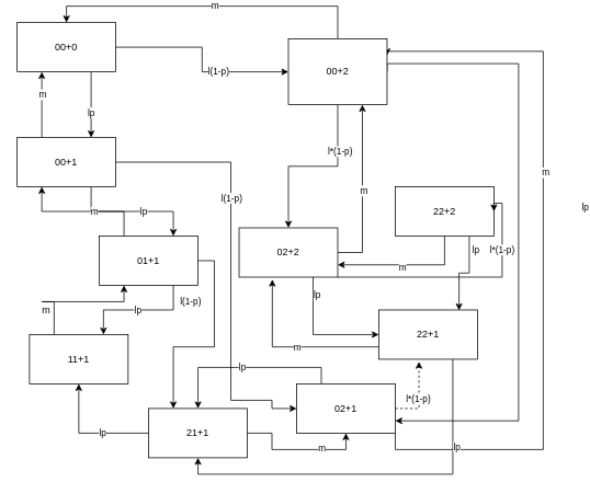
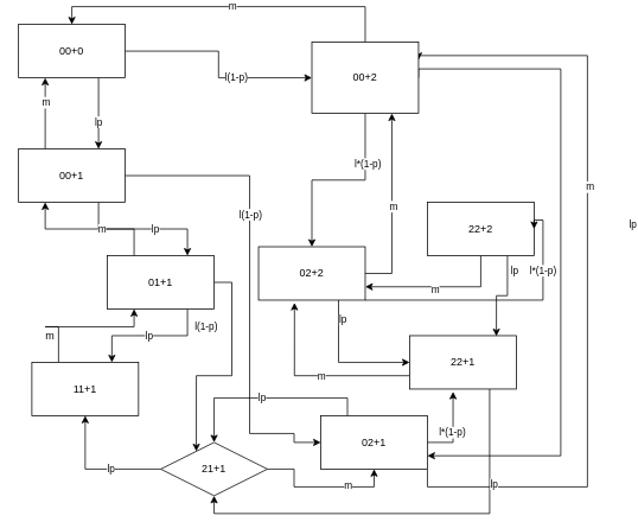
  <mxCell id="0" />
  <mxCell id="1" parent="0" />
  <mxCell id="2" style="edgeStyle=orthogonalEdgeStyle;rounded=0;orthogonalLoop=1;jettySize=auto;html=1;exitX=0.75;exitY=1;exitDx=0;exitDy=0;entryX=0.75;entryY=0;entryDx=0;entryDy=0;" edge="1" parent="1" source="6" target="13"><mxGeometry relative="1" as="geometry" /></mxCell>
  <mxCell id="3" value="lp" style="edgeLabel;html=1;align=center;verticalAlign=middle;resizable=0;points=[];" vertex="1" connectable="0" parent="2"><mxGeometry x="0.221" y="-1" relative="1" as="geometry"><mxPoint as="offset" /></mxGeometry></mxCell>
  <mxCell id="4" style="edgeStyle=orthogonalEdgeStyle;rounded=0;orthogonalLoop=1;jettySize=auto;html=1;exitX=1;exitY=0.5;exitDx=0;exitDy=0;entryX=0;entryY=0.5;entryDx=0;entryDy=0;" edge="1" parent="1" source="6" target="57"><mxGeometry relative="1" as="geometry" /></mxCell>
  <mxCell id="5" value="l(1-p)" style="edgeLabel;html=1;align=center;verticalAlign=middle;resizable=0;points=[];" vertex="1" connectable="0" parent="4"><mxGeometry x="0.283" y="1" relative="1" as="geometry"><mxPoint as="offset" /></mxGeometry></mxCell>
  <mxCell id="6" value="00+0" style="rounded=0;whiteSpace=wrap;html=1;" vertex="1" parent="1"><mxGeometry x="20" y="20" width="120" height="60" as="geometry" /></mxCell>
  <mxCell id="7" style="edgeStyle=orthogonalEdgeStyle;rounded=0;orthogonalLoop=1;jettySize=auto;html=1;exitX=0.75;exitY=1;exitDx=0;exitDy=0;entryX=0.75;entryY=0;entryDx=0;entryDy=0;" edge="1" parent="1" source="13" target="19"><mxGeometry relative="1" as="geometry" /></mxCell>
  <mxCell id="8" value="lp" style="edgeLabel;html=1;align=center;verticalAlign=middle;resizable=0;points=[];" vertex="1" connectable="0" parent="7"><mxGeometry x="0.16" relative="1" as="geometry"><mxPoint as="offset" /></mxGeometry></mxCell>
  <mxCell id="9" style="edgeStyle=orthogonalEdgeStyle;rounded=0;orthogonalLoop=1;jettySize=auto;html=1;exitX=0.25;exitY=0;exitDx=0;exitDy=0;entryX=0.25;entryY=1;entryDx=0;entryDy=0;" edge="1" parent="1" source="13" target="6"><mxGeometry relative="1" as="geometry" /></mxCell>
  <mxCell id="10" value="m" style="edgeLabel;html=1;align=center;verticalAlign=middle;resizable=0;points=[];" vertex="1" connectable="0" parent="9"><mxGeometry x="0.321" relative="1" as="geometry"><mxPoint as="offset" /></mxGeometry></mxCell>
  <mxCell id="11" style="edgeStyle=orthogonalEdgeStyle;rounded=0;orthogonalLoop=1;jettySize=auto;html=1;exitX=1;exitY=0.5;exitDx=0;exitDy=0;entryX=0;entryY=0.5;entryDx=0;entryDy=0;" edge="1" parent="1" source="13" target="33"><mxGeometry relative="1" as="geometry"><Array as="points"><mxPoint x="280" y="190" /><mxPoint x="280" y="480" /><mxPoint x="330" y="480" /><mxPoint x="330" y="490" /></Array></mxGeometry></mxCell>
  <mxCell id="12" value="l(1-p)" style="edgeLabel;html=1;align=center;verticalAlign=middle;resizable=0;points=[];" vertex="1" connectable="0" parent="11"><mxGeometry x="-0.463" y="-43" relative="1" as="geometry"><mxPoint x="43" y="43" as="offset" /></mxGeometry></mxCell>
  <mxCell id="13" value="00+1" style="rounded=0;whiteSpace=wrap;html=1;" vertex="1" parent="1"><mxGeometry x="20" y="160" width="120" height="60" as="geometry" /></mxCell>
  <mxCell id="14" value="lp" style="edgeStyle=orthogonalEdgeStyle;rounded=0;orthogonalLoop=1;jettySize=auto;html=1;exitX=0.75;exitY=1;exitDx=0;exitDy=0;entryX=0.75;entryY=0;entryDx=0;entryDy=0;" edge="1" parent="1" source="19" target="21"><mxGeometry relative="1" as="geometry" /></mxCell>
  <mxCell id="15" style="edgeStyle=orthogonalEdgeStyle;rounded=0;orthogonalLoop=1;jettySize=auto;html=1;exitX=1;exitY=0.5;exitDx=0;exitDy=0;entryX=0.25;entryY=0;entryDx=0;entryDy=0;" edge="1" parent="1" source="19" target="26"><mxGeometry relative="1" as="geometry" /></mxCell>
  <mxCell id="16" value="l(1-p)" style="edgeLabel;html=1;align=center;verticalAlign=middle;resizable=0;points=[];" vertex="1" connectable="0" parent="15"><mxGeometry x="-0.446" y="-30" relative="1" as="geometry"><mxPoint as="offset" /></mxGeometry></mxCell>
  <mxCell id="17" style="edgeStyle=orthogonalEdgeStyle;rounded=0;orthogonalLoop=1;jettySize=auto;html=1;exitX=0.25;exitY=0;exitDx=0;exitDy=0;entryX=0.25;entryY=1;entryDx=0;entryDy=0;" edge="1" parent="1" source="19" target="13"><mxGeometry relative="1" as="geometry" /></mxCell>
  <mxCell id="18" value="m" style="edgeLabel;html=1;align=center;verticalAlign=middle;resizable=0;points=[];" vertex="1" connectable="0" parent="17"><mxGeometry x="-0.164" relative="1" as="geometry"><mxPoint as="offset" /></mxGeometry></mxCell>
  <mxCell id="19" value="01+1" style="rounded=0;whiteSpace=wrap;html=1;" vertex="1" parent="1"><mxGeometry x="120" y="280" width="120" height="60" as="geometry" /></mxCell>
  <mxCell id="20" style="edgeStyle=orthogonalEdgeStyle;rounded=0;orthogonalLoop=1;jettySize=auto;html=1;exitX=0.25;exitY=0;exitDx=0;exitDy=0;entryX=0.25;entryY=1;entryDx=0;entryDy=0;" edge="1" parent="1" source="21" target="19"><mxGeometry relative="1" as="geometry"><Array as="points"><mxPoint x="50" y="360" /><mxPoint x="50" y="360" /></Array></mxGeometry></mxCell>
  <mxCell id="21" value="11+1" style="rounded=0;whiteSpace=wrap;html=1;" vertex="1" parent="1"><mxGeometry x="35" y="400" width="120" height="60" as="geometry" /></mxCell>
  <mxCell id="22" style="edgeStyle=orthogonalEdgeStyle;rounded=0;orthogonalLoop=1;jettySize=auto;html=1;exitX=1;exitY=0.5;exitDx=0;exitDy=0;entryX=0.5;entryY=1;entryDx=0;entryDy=0;" edge="1" parent="1" source="26" target="33"><mxGeometry relative="1" as="geometry" /></mxCell>
  <mxCell id="23" value="m" style="edgeLabel;html=1;align=center;verticalAlign=middle;resizable=0;points=[];" vertex="1" connectable="0" parent="22"><mxGeometry x="0.372" y="2" relative="1" as="geometry"><mxPoint as="offset" /></mxGeometry></mxCell>
  <mxCell id="24" style="edgeStyle=orthogonalEdgeStyle;rounded=0;orthogonalLoop=1;jettySize=auto;html=1;exitX=0;exitY=0.5;exitDx=0;exitDy=0;entryX=0.5;entryY=1;entryDx=0;entryDy=0;" edge="1" parent="1" source="26" target="21"><mxGeometry relative="1" as="geometry" /></mxCell>
  <mxCell id="25" value="lp" style="edgeLabel;html=1;align=center;verticalAlign=middle;resizable=0;points=[];" vertex="1" connectable="0" parent="24"><mxGeometry x="-0.209" y="-1" relative="1" as="geometry"><mxPoint as="offset" /></mxGeometry></mxCell>
- <mxCell id="26" value="21+1" style="rounded=0;whiteSpace=wrap;html=1;" vertex="1" parent="1"><mxGeometry x="180" y="490" width="120" height="60" as="geometry" /></mxCell>
- <mxCell id="27" style="edgeStyle=orthogonalEdgeStyle;rounded=0;orthogonalLoop=1;jettySize=auto;html=1;exitX=1;exitY=0.5;exitDx=0;exitDy=0;entryX=0.407;entryY=1.05;entryDx=0;entryDy=0;entryPerimeter=0;dashed=1;" edge="1" parent="1" source="33" target="38"><mxGeometry relative="1" as="geometry" /></mxCell>
+ <mxCell id="26" value="21+1" style="rhombus;whiteSpace=wrap;html=1;" vertex="1" parent="1"><mxGeometry x="180" y="490" width="120" height="60" as="geometry" /></mxCell>
+ <mxCell id="27" style="edgeStyle=orthogonalEdgeStyle;rounded=0;orthogonalLoop=1;jettySize=auto;html=1;exitX=1;exitY=0.5;exitDx=0;exitDy=0;entryX=0.407;entryY=1.05;entryDx=0;entryDy=0;entryPerimeter=0;" edge="1" parent="1" source="33" target="38"><mxGeometry relative="1" as="geometry" /></mxCell>
  <mxCell id="28" value="l*(1-p)" style="edgeLabel;html=1;align=center;verticalAlign=middle;resizable=0;points=[];" vertex="1" connectable="0" parent="27"><mxGeometry x="-0.375" y="12" relative="1" as="geometry"><mxPoint as="offset" /></mxGeometry></mxCell>
  <mxCell id="29" style="edgeStyle=orthogonalEdgeStyle;rounded=0;orthogonalLoop=1;jettySize=auto;html=1;exitX=0.25;exitY=0;exitDx=0;exitDy=0;entryX=0.5;entryY=0;entryDx=0;entryDy=0;" edge="1" parent="1" source="33" target="26"><mxGeometry relative="1" as="geometry" /></mxCell>
  <mxCell id="30" value="lp" style="edgeLabel;html=1;align=center;verticalAlign=middle;resizable=0;points=[];" vertex="1" connectable="0" parent="29"><mxGeometry x="0.066" y="-1" relative="1" as="geometry"><mxPoint as="offset" /></mxGeometry></mxCell>
  <mxCell id="31" style="edgeStyle=orthogonalEdgeStyle;rounded=0;orthogonalLoop=1;jettySize=auto;html=1;exitX=1;exitY=1;exitDx=0;exitDy=0;entryX=1;entryY=0.25;entryDx=0;entryDy=0;" edge="1" parent="1" source="33" target="57"><mxGeometry relative="1" as="geometry"><Array as="points"><mxPoint x="480" y="540" /><mxPoint x="660" y="540" /><mxPoint x="660" y="55" /></Array></mxGeometry></mxCell>
  <mxCell id="32" value="m" style="edgeLabel;html=1;align=center;verticalAlign=middle;resizable=0;points=[];" vertex="1" connectable="0" parent="31"><mxGeometry x="0.223" y="-2" relative="1" as="geometry"><mxPoint as="offset" /></mxGeometry></mxCell>
  <mxCell id="33" value="02+1" style="rounded=0;whiteSpace=wrap;html=1;" vertex="1" parent="1"><mxGeometry x="360" y="460" width="120" height="60" as="geometry" /></mxCell>
  <mxCell id="34" style="edgeStyle=orthogonalEdgeStyle;rounded=0;orthogonalLoop=1;jettySize=auto;html=1;exitX=0;exitY=0.75;exitDx=0;exitDy=0;entryX=0.337;entryY=1.05;entryDx=0;entryDy=0;entryPerimeter=0;" edge="1" parent="1" source="38" target="50"><mxGeometry relative="1" as="geometry" /></mxCell>
  <mxCell id="35" value="m" style="edgeLabel;html=1;align=center;verticalAlign=middle;resizable=0;points=[];" vertex="1" connectable="0" parent="34"><mxGeometry x="-0.053" relative="1" as="geometry"><mxPoint as="offset" /></mxGeometry></mxCell>
  <mxCell id="36" style="edgeStyle=orthogonalEdgeStyle;rounded=0;orthogonalLoop=1;jettySize=auto;html=1;exitX=0.75;exitY=1;exitDx=0;exitDy=0;entryX=0.5;entryY=1;entryDx=0;entryDy=0;" edge="1" parent="1" source="38" target="26"><mxGeometry relative="1" as="geometry" /></mxCell>
  <mxCell id="37" value="lp" style="edgeLabel;html=1;align=center;verticalAlign=middle;resizable=0;points=[];" vertex="1" connectable="0" parent="36"><mxGeometry x="-0.547" y="4" relative="1" as="geometry"><mxPoint as="offset" /></mxGeometry></mxCell>
  <mxCell id="38" value="22+1" style="rounded=0;whiteSpace=wrap;html=1;" vertex="1" parent="1"><mxGeometry x="460" y="370" width="120" height="60" as="geometry" /></mxCell>
  <mxCell id="39" style="edgeStyle=orthogonalEdgeStyle;rounded=0;orthogonalLoop=1;jettySize=auto;html=1;exitX=0.5;exitY=1;exitDx=0;exitDy=0;entryX=1;entryY=0.75;entryDx=0;entryDy=0;" edge="1" parent="1" source="43" target="50"><mxGeometry relative="1" as="geometry" /></mxCell>
  <mxCell id="40" value="m" style="edgeLabel;html=1;align=center;verticalAlign=middle;resizable=0;points=[];" vertex="1" connectable="0" parent="39"><mxGeometry x="0.057" y="3" relative="1" as="geometry"><mxPoint as="offset" /></mxGeometry></mxCell>
  <mxCell id="41" style="edgeStyle=orthogonalEdgeStyle;rounded=0;orthogonalLoop=1;jettySize=auto;html=1;entryX=0.813;entryY=0.01;entryDx=0;entryDy=0;entryPerimeter=0;exitX=0.75;exitY=1;exitDx=0;exitDy=0;" edge="1" parent="1" source="43" target="38"><mxGeometry relative="1" as="geometry"><mxPoint x="558" y="280" as="sourcePoint" /></mxGeometry></mxCell>
  <mxCell id="42" value="lp" style="edgeLabel;html=1;align=center;verticalAlign=middle;resizable=0;points=[];" vertex="1" connectable="0" parent="41"><mxGeometry x="0.018" y="-15" relative="1" as="geometry"><mxPoint x="14" y="-14" as="offset" /></mxGeometry></mxCell>
  <mxCell id="43" value="22+2" style="rounded=0;whiteSpace=wrap;html=1;" vertex="1" parent="1"><mxGeometry x="480" y="220" width="120" height="60" as="geometry" /></mxCell>
  <mxCell id="44" style="edgeStyle=orthogonalEdgeStyle;rounded=0;orthogonalLoop=1;jettySize=auto;html=1;exitX=1;exitY=0.5;exitDx=0;exitDy=0;entryX=0.75;entryY=1;entryDx=0;entryDy=0;" edge="1" parent="1" source="50" target="57"><mxGeometry relative="1" as="geometry"><Array as="points"><mxPoint x="440" y="300" /></Array></mxGeometry></mxCell>
  <mxCell id="45" value="m" style="edgeLabel;html=1;align=center;verticalAlign=middle;resizable=0;points=[];" vertex="1" connectable="0" parent="44"><mxGeometry x="0.005" y="-1" relative="1" as="geometry"><mxPoint as="offset" /></mxGeometry></mxCell>
  <mxCell id="46" style="edgeStyle=orthogonalEdgeStyle;rounded=0;orthogonalLoop=1;jettySize=auto;html=1;exitX=1;exitY=1;exitDx=0;exitDy=0;entryX=1;entryY=0.5;entryDx=0;entryDy=0;" edge="1" parent="1" source="50" target="43"><mxGeometry relative="1" as="geometry"><Array as="points"><mxPoint x="610" y="330" /><mxPoint x="610" y="240" /></Array></mxGeometry></mxCell>
  <mxCell id="47" value="l*(1-p)" style="edgeLabel;html=1;align=center;verticalAlign=middle;resizable=0;points=[];" vertex="1" connectable="0" parent="46"><mxGeometry x="0.283" y="34" relative="1" as="geometry"><mxPoint as="offset" /></mxGeometry></mxCell>
  <mxCell id="48" style="edgeStyle=orthogonalEdgeStyle;rounded=0;orthogonalLoop=1;jettySize=auto;html=1;exitX=0.75;exitY=1;exitDx=0;exitDy=0;entryX=0;entryY=0.5;entryDx=0;entryDy=0;" edge="1" parent="1" source="50" target="38"><mxGeometry relative="1" as="geometry"><Array as="points"><mxPoint x="380" y="400" /></Array></mxGeometry></mxCell>
  <mxCell id="49" value="lp" style="edgeLabel;html=1;align=center;verticalAlign=middle;resizable=0;points=[];" vertex="1" connectable="0" parent="48"><mxGeometry x="-0.715" y="4" relative="1" as="geometry"><mxPoint as="offset" /></mxGeometry></mxCell>
  <mxCell id="50" value="02+2" style="rounded=0;whiteSpace=wrap;html=1;" vertex="1" parent="1"><mxGeometry x="290" y="270" width="120" height="60" as="geometry" /></mxCell>
  <mxCell id="51" style="edgeStyle=orthogonalEdgeStyle;rounded=0;orthogonalLoop=1;jettySize=auto;html=1;exitX=0.5;exitY=0;exitDx=0;exitDy=0;entryX=0.5;entryY=0;entryDx=0;entryDy=0;" edge="1" parent="1" source="57" target="6"><mxGeometry relative="1" as="geometry" /></mxCell>
  <mxCell id="52" value="m" style="edgeLabel;html=1;align=center;verticalAlign=middle;resizable=0;points=[];" vertex="1" connectable="0" parent="51"><mxGeometry x="-0.025" y="-1" relative="1" as="geometry"><mxPoint as="offset" /></mxGeometry></mxCell>
  <mxCell id="53" style="edgeStyle=orthogonalEdgeStyle;rounded=0;orthogonalLoop=1;jettySize=auto;html=1;exitX=0.5;exitY=1;exitDx=0;exitDy=0;entryX=0.5;entryY=0;entryDx=0;entryDy=0;" edge="1" parent="1" source="57" target="50"><mxGeometry relative="1" as="geometry" /></mxCell>
  <mxCell id="54" value="l*(1-p)" style="edgeLabel;html=1;align=center;verticalAlign=middle;resizable=0;points=[];" vertex="1" connectable="0" parent="53"><mxGeometry x="-0.466" y="2" relative="1" as="geometry"><mxPoint as="offset" /></mxGeometry></mxCell>
  <mxCell id="55" style="edgeStyle=orthogonalEdgeStyle;rounded=0;orthogonalLoop=1;jettySize=auto;html=1;exitX=1;exitY=0.5;exitDx=0;exitDy=0;entryX=1;entryY=0.75;entryDx=0;entryDy=0;" edge="1" parent="1" source="57" target="33"><mxGeometry relative="1" as="geometry"><Array as="points"><mxPoint x="630" y="70" /><mxPoint x="630" y="505" /></Array></mxGeometry></mxCell>
  <mxCell id="56" value="lp" style="edgeLabel;html=1;align=center;verticalAlign=middle;resizable=0;points=[];" vertex="1" connectable="0" parent="55"><mxGeometry x="-0.571" y="-87" relative="1" as="geometry"><mxPoint x="88" y="87" as="offset" /></mxGeometry></mxCell>
  <mxCell id="57" value="00+2" style="rounded=0;whiteSpace=wrap;html=1;" vertex="1" parent="1"><mxGeometry x="350" y="40" width="120" height="80" as="geometry" /></mxCell>
  <mxCell id="58" value="m" style="text;html=1;align=center;verticalAlign=middle;resizable=0;points=[];autosize=1;" vertex="1" parent="1"><mxGeometry x="40" y="360" width="30" height="20" as="geometry" /></mxCell>
